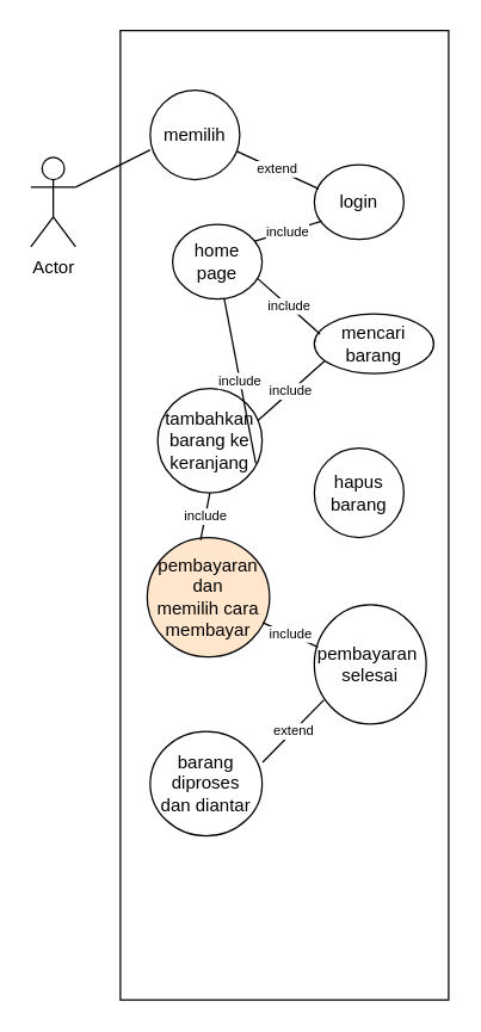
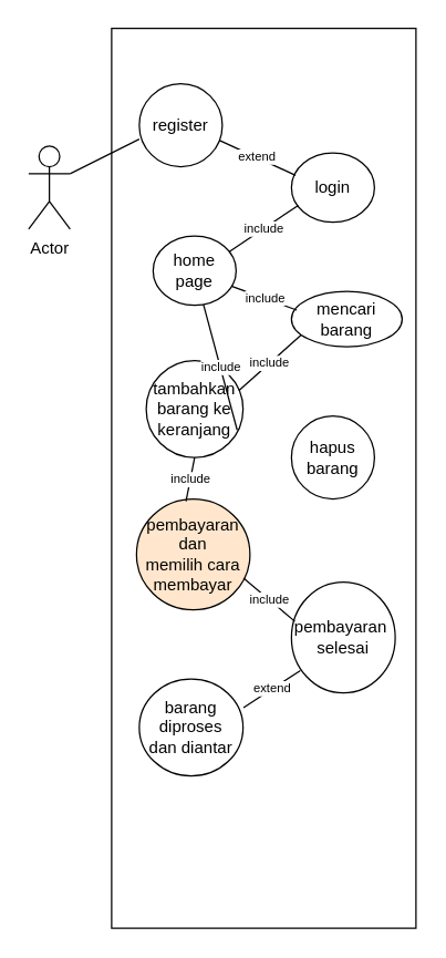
  <mxCell id="0" />
  <mxCell id="1" parent="0" />
  <mxCell id="2" value="Actor" style="shape=umlActor;verticalLabelPosition=bottom;verticalAlign=top;html=1;outlineConnect=0;" vertex="1" parent="1"><mxGeometry x="20" y="105" width="30" height="60" as="geometry" /></mxCell>
  <mxCell id="3" value="" style="rounded=0;whiteSpace=wrap;html=1;" vertex="1" parent="1"><mxGeometry x="80" y="20" width="220" height="650" as="geometry" /></mxCell>
- <mxCell id="4" value="memilih" style="ellipse;whiteSpace=wrap;html=1;" vertex="1" parent="1"><mxGeometry x="100" y="60" width="60" height="60" as="geometry" /></mxCell>
+ <mxCell id="4" value="register" style="ellipse;whiteSpace=wrap;html=1;" vertex="1" parent="1"><mxGeometry x="100" y="60" width="60" height="60" as="geometry" /></mxCell>
  <mxCell id="5" value="" style="endArrow=none;html=1;rounded=0;exitX=1;exitY=0.333;exitDx=0;exitDy=0;exitPerimeter=0;entryX=0;entryY=0.667;entryDx=0;entryDy=0;entryPerimeter=0;" edge="1" parent="1" source="2" target="4"><mxGeometry width="50" height="50" relative="1" as="geometry"><mxPoint x="110" y="180" as="sourcePoint" /><mxPoint x="160" y="130" as="targetPoint" /></mxGeometry></mxCell>
  <mxCell id="6" value="login" style="ellipse;whiteSpace=wrap;html=1;" vertex="1" parent="1"><mxGeometry x="210" y="110" width="60" height="50" as="geometry" /></mxCell>
- <mxCell id="7" value="home page" style="ellipse;whiteSpace=wrap;html=1;" vertex="1" parent="1"><mxGeometry x="115" y="150" width="60" height="50" as="geometry" /></mxCell>
+ <mxCell id="7" value="home page" style="ellipse;whiteSpace=wrap;html=1;" vertex="1" parent="1"><mxGeometry x="110" y="170" width="60" height="50" as="geometry" /></mxCell>
  <mxCell id="8" value="include" style="endArrow=none;html=1;rounded=0;entryX=0.082;entryY=0.757;entryDx=0;entryDy=0;entryPerimeter=0;exitX=0.918;exitY=0.225;exitDx=0;exitDy=0;exitPerimeter=0;fontSize=9;" edge="1" parent="1" source="7" target="6"><mxGeometry width="50" height="50" relative="1" as="geometry"><mxPoint x="140" y="240" as="sourcePoint" /><mxPoint x="190" y="190" as="targetPoint" /></mxGeometry></mxCell>
  <mxCell id="9" value="mencari barang" style="ellipse;whiteSpace=wrap;html=1;" vertex="1" parent="1"><mxGeometry x="210" y="210" width="80" height="40" as="geometry" /></mxCell>
  <mxCell id="10" value="include" style="endArrow=none;html=1;rounded=0;entryX=0.048;entryY=0.337;entryDx=0;entryDy=0;entryPerimeter=0;exitX=0.952;exitY=0.728;exitDx=0;exitDy=0;exitPerimeter=0;fontSize=9;" edge="1" parent="1" source="7" target="9"><mxGeometry width="50" height="50" relative="1" as="geometry"><mxPoint x="140" y="240" as="sourcePoint" /><mxPoint x="190" y="190" as="targetPoint" /></mxGeometry></mxCell>
  <mxCell id="11" value="tambahkan barang ke keranjang" style="ellipse;whiteSpace=wrap;html=1;" vertex="1" parent="1"><mxGeometry x="105" y="260" width="70" height="70" as="geometry" /></mxCell>
  <mxCell id="12" value="include" style="endArrow=none;html=1;rounded=0;entryX=0.087;entryY=0.789;entryDx=0;entryDy=0;entryPerimeter=0;exitX=0.956;exitY=0.309;exitDx=0;exitDy=0;exitPerimeter=0;fontSize=9;" edge="1" parent="1" source="11" target="9"><mxGeometry width="50" height="50" relative="1" as="geometry"><mxPoint x="140" y="280" as="sourcePoint" /><mxPoint x="190" y="230" as="targetPoint" /></mxGeometry></mxCell>
  <mxCell id="13" value="hapus barang" style="ellipse;whiteSpace=wrap;html=1;" vertex="1" parent="1"><mxGeometry x="210" y="300" width="60" height="60" as="geometry" /></mxCell>
  <mxCell id="14" value="include" style="endArrow=none;html=1;rounded=0;exitX=0.939;exitY=0.716;exitDx=0;exitDy=0;exitPerimeter=0;fontSize=9;" edge="1" parent="1" source="11" target="7"><mxGeometry width="50" height="50" relative="1" as="geometry"><mxPoint x="130" y="320" as="sourcePoint" /><mxPoint x="180" y="270" as="targetPoint" /></mxGeometry></mxCell>
  <mxCell id="15" value="pembayaran dan&lt;div&gt;memilih cara membayar&lt;/div&gt;" style="ellipse;whiteSpace=wrap;html=1;fillColor=#ffe6cc;" vertex="1" parent="1"><mxGeometry x="98" y="360" width="82" height="80" as="geometry" /></mxCell>
  <mxCell id="16" value="include" style="endArrow=none;html=1;rounded=0;entryX=0.5;entryY=1;entryDx=0;entryDy=0;exitX=0.436;exitY=0.02;exitDx=0;exitDy=0;exitPerimeter=0;fontSize=9;" edge="1" parent="1" source="15" target="11"><mxGeometry width="50" height="50" relative="1" as="geometry"><mxPoint x="140" y="360" as="sourcePoint" /><mxPoint x="180" y="300" as="targetPoint" /></mxGeometry></mxCell>
- <mxCell id="17" value="pembayaran&amp;nbsp;&lt;div&gt;selesai&lt;/div&gt;" style="ellipse;whiteSpace=wrap;html=1;" vertex="1" parent="1"><mxGeometry x="210" y="405" width="75" height="80" as="geometry" /></mxCell>
+ <mxCell id="17" value="pembayaran&amp;nbsp;&lt;div&gt;selesai&lt;/div&gt;" style="ellipse;whiteSpace=wrap;html=1;" vertex="1" parent="1"><mxGeometry x="210" y="420" width="75" height="80" as="geometry" /></mxCell>
  <mxCell id="18" value="include" style="endArrow=none;html=1;rounded=0;entryX=0.033;entryY=0.355;entryDx=0;entryDy=0;entryPerimeter=0;exitX=0.943;exitY=0.713;exitDx=0;exitDy=0;exitPerimeter=0;fontSize=9;" edge="1" parent="1" source="15" target="17"><mxGeometry width="50" height="50" relative="1" as="geometry"><mxPoint x="130" y="400" as="sourcePoint" /><mxPoint x="180" y="350" as="targetPoint" /></mxGeometry></mxCell>
  <mxCell id="19" value="extend" style="endArrow=none;html=1;rounded=0;entryX=0.05;entryY=0.323;entryDx=0;entryDy=0;entryPerimeter=0;exitX=0.969;exitY=0.683;exitDx=0;exitDy=0;exitPerimeter=0;fontSize=9;" edge="1" parent="1" source="4" target="6"><mxGeometry width="50" height="50" relative="1" as="geometry"><mxPoint x="130" y="180" as="sourcePoint" /><mxPoint x="180" y="130" as="targetPoint" /></mxGeometry></mxCell>
  <mxCell id="20" value="barang diproses&lt;div&gt;dan diantar&lt;/div&gt;" style="ellipse;whiteSpace=wrap;html=1;" vertex="1" parent="1"><mxGeometry x="100" y="490" width="75" height="70" as="geometry" /></mxCell>
  <mxCell id="21" value="extend" style="endArrow=none;html=1;rounded=0;entryX=0.086;entryY=0.798;entryDx=0;entryDy=0;entryPerimeter=0;exitX=1.004;exitY=0.296;exitDx=0;exitDy=0;exitPerimeter=0;fontSize=9;" edge="1" parent="1" source="20" target="17"><mxGeometry width="50" height="50" relative="1" as="geometry"><mxPoint x="130" y="520" as="sourcePoint" /><mxPoint x="180" y="470" as="targetPoint" /></mxGeometry></mxCell>
